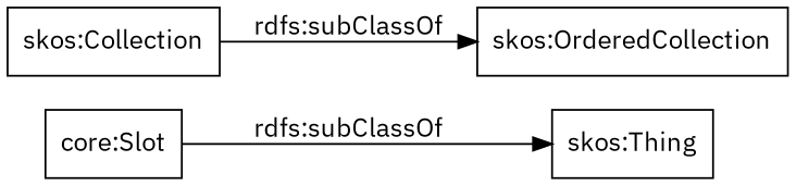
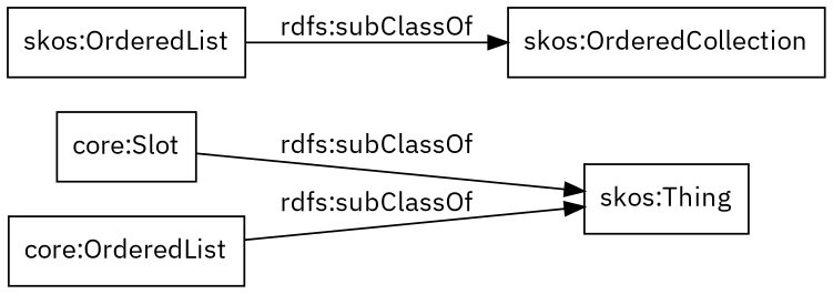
  digraph {
    fontname="IBM Plex Sans"
    rankdir=LR
    node [color=black fontname="IBM Plex Sans" shape=rectangle]
    edge [fontname="IBM Plex Sans"]
    n1 [label="skos:Thing"]
    "core:Slot"
-   "skos:Collection"
+   "core:OrderedList"
+   "skos:Collection" [label="skos:OrderedList"]
    "skos:OrderedCollection"
    "core:Slot" -> n1 [label="rdfs:subClassOf"]
+   "core:OrderedList" -> n1 [label="rdfs:subClassOf"]
    "skos:Collection" -> "skos:OrderedCollection" [label="rdfs:subClassOf"]
  }
